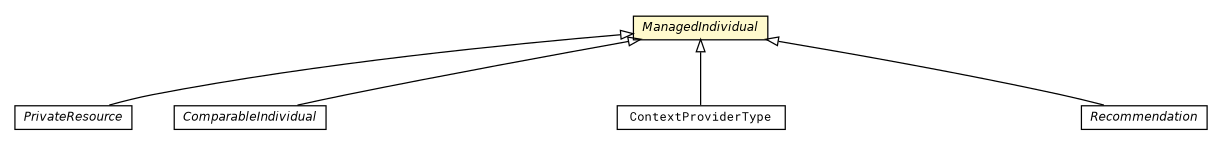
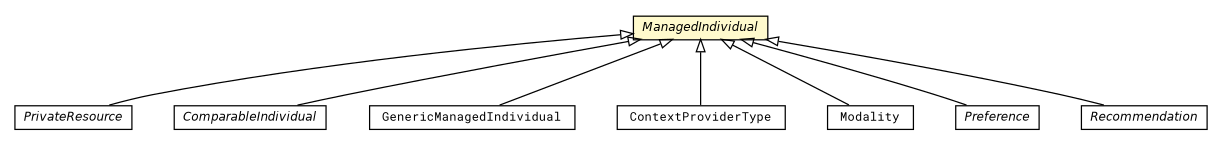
  digraph {
    fontname="Roboto Mono"
    nodesep=0.25
    ranksep=0.5
    node [fontcolor=black fontname="Roboto Mono" fontsize=10.0 shape=plaintext]
    edge [arrowtail=empty dir=back fontname="Roboto Mono" fontsize=10 headport=p labelfontname=Helvetica labelfontsize=10 tailport=p]
    n1 [label=<<table title="org.universAAL.middleware.owl.PrivateResource" border="0" cellborder="1" cellspacing="0" cellpadding="2" port="p" href="./PrivateResource.html"> 		<tr><td><table border="0" cellspacing="0" cellpadding="1"> <tr><td align="center" balign="center"><font face="Helvetica-Oblique"> PrivateResource </font></td></tr> 		</table></td></tr> 		</table>>]
    n2 [label=<<table title="org.universAAL.middleware.owl.ComparableIndividual" border="0" cellborder="1" cellspacing="0" cellpadding="2" port="p" href="./ComparableIndividual.html"> 		<tr><td><table border="0" cellspacing="0" cellpadding="1"> <tr><td align="center" balign="center"><font face="Helvetica-Oblique"> ComparableIndividual </font></td></tr> 		</table></td></tr> 		</table>>]
    n3 [label=<<table title="org.universAAL.middleware.owl.ManagedIndividual" border="0" cellborder="1" cellspacing="0" cellpadding="2" port="p" bgcolor="lemonChiffon" href="./ManagedIndividual.html"> 		<tr><td><table border="0" cellspacing="0" cellpadding="1"> <tr><td align="center" balign="center"><font face="Helvetica-Oblique"> ManagedIndividual </font></td></tr> 		</table></td></tr> 		</table>>]
+   n4 [label=<<table title="org.universAAL.middleware.owl.generic.GenericManagedIndividual" border="0" cellborder="1" cellspacing="0" cellpadding="2" port="p" href="./generic/GenericManagedIndividual.html"> 		<tr><td><table border="0" cellspacing="0" cellpadding="1"> <tr><td align="center" balign="center"> GenericManagedIndividual </td></tr> 		</table></td></tr> 		</table>>]
    n5 [label=<<table title="org.universAAL.middleware.context.owl.ContextProviderType" border="0" cellborder="1" cellspacing="0" cellpadding="2" port="p" href="../context/owl/ContextProviderType.html"> 		<tr><td><table border="0" cellspacing="0" cellpadding="1"> <tr><td align="center" balign="center"> ContextProviderType </td></tr> 		</table></td></tr> 		</table>>]
+   n6 [label=<<table title="org.universAAL.middleware.ui.owl.Modality" border="0" cellborder="1" cellspacing="0" cellpadding="2" port="p" href="../ui/owl/Modality.html"> 		<tr><td><table border="0" cellspacing="0" cellpadding="1"> <tr><td align="center" balign="center"> Modality </td></tr> 		</table></td></tr> 		</table>>]
+   n7 [label=<<table title="org.universAAL.middleware.ui.owl.Preference" border="0" cellborder="1" cellspacing="0" cellpadding="2" port="p" href="../ui/owl/Preference.html"> 		<tr><td><table border="0" cellspacing="0" cellpadding="1"> <tr><td align="center" balign="center"><font face="Helvetica-Oblique"> Preference </font></td></tr> 		</table></td></tr> 		</table>>]
    n8 [label=<<table title="org.universAAL.middleware.ui.owl.Recommendation" border="0" cellborder="1" cellspacing="0" cellpadding="2" port="p" href="../ui/owl/Recommendation.html"> 		<tr><td><table border="0" cellspacing="0" cellpadding="1"> <tr><td align="center" balign="center"><font face="Helvetica-Oblique"> Recommendation </font></td></tr> 		</table></td></tr> 		</table>>]
    n3 -> n1
    n3 -> n2
+   n3 -> n4
    n3 -> n5
+   n3 -> n6
+   n3 -> n7
    n3 -> n8
  }
